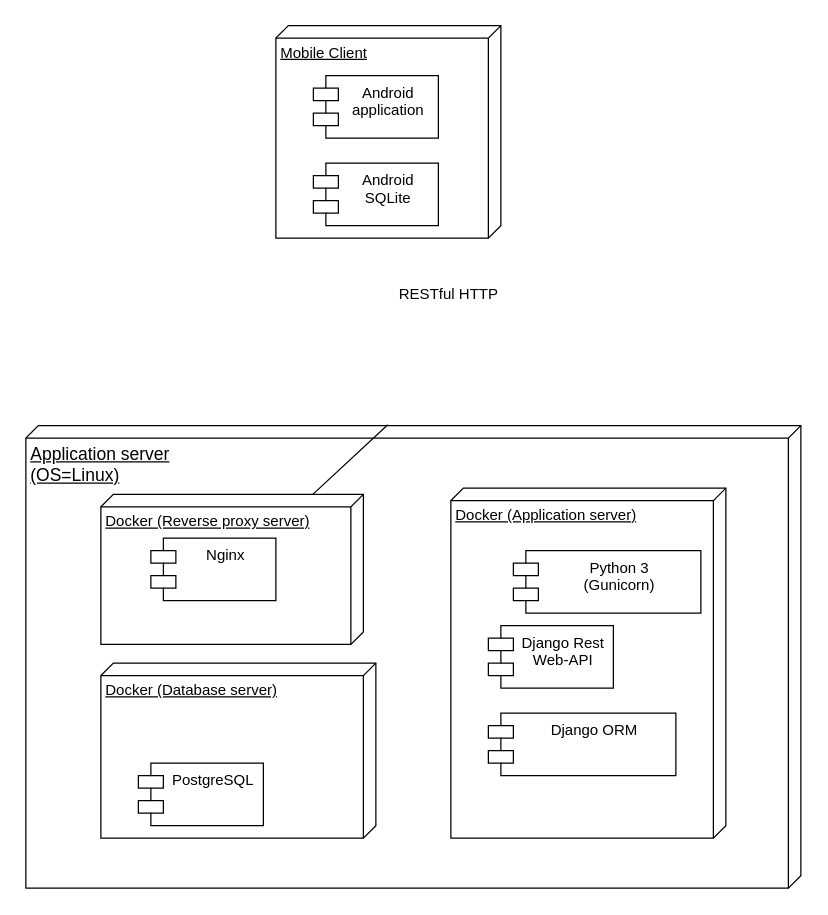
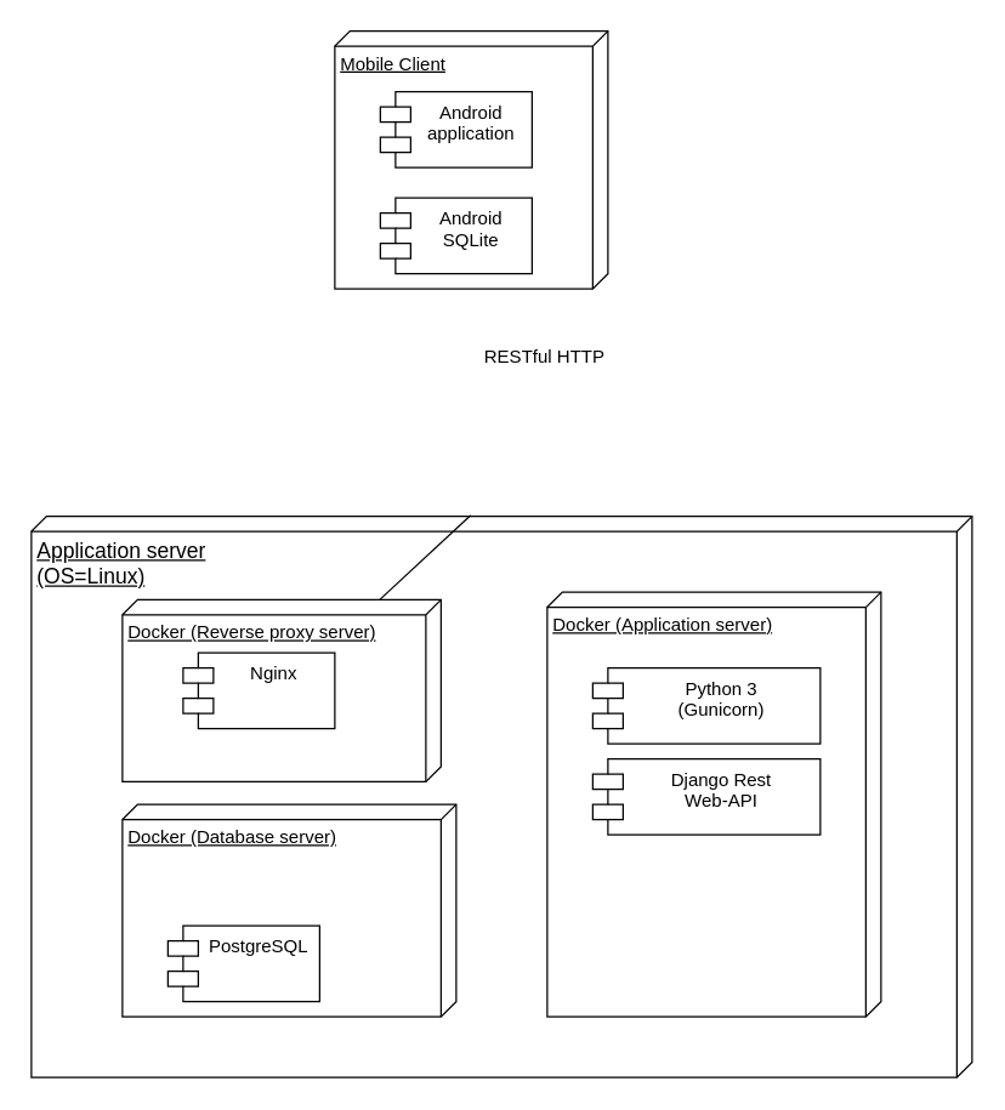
  <mxCell id="0" />
  <mxCell id="1" parent="0" />
  <mxCell id="2" value="Mobile Client" style="verticalAlign=top;align=left;spacingTop=8;spacingLeft=2;spacingRight=12;shape=cube;size=10;direction=south;fontStyle=4;html=1;whiteSpace=wrap;" parent="1" vertex="1"><mxGeometry x="220" y="20" width="180" height="170" as="geometry" /></mxCell>
  <mxCell id="3" value="&lt;div&gt;Android&lt;/div&gt;&lt;div&gt;application&lt;br&gt;&lt;/div&gt;" style="shape=module;align=left;spacingLeft=20;align=center;verticalAlign=top;whiteSpace=wrap;html=1;" parent="1" vertex="1"><mxGeometry x="250" y="60" width="100" height="50" as="geometry" /></mxCell>
  <mxCell id="4" value="&lt;div&gt;Application server&lt;/div&gt;&lt;div&gt;(OS=Linux)&lt;br&gt;&lt;/div&gt;" style="verticalAlign=top;align=left;spacingTop=8;spacingLeft=2;spacingRight=12;shape=cube;size=10;direction=south;fontStyle=4;html=1;whiteSpace=wrap;fontSize=14;" parent="1" vertex="1"><mxGeometry x="20" y="340" width="620" height="370" as="geometry" /></mxCell>
  <mxCell id="5" value="&lt;div&gt;Android&lt;/div&gt;&lt;div&gt;SQLite&lt;br&gt;&lt;/div&gt;" style="shape=module;align=left;spacingLeft=20;align=center;verticalAlign=top;whiteSpace=wrap;html=1;" parent="1" vertex="1"><mxGeometry x="250" y="130" width="100" height="50" as="geometry" /></mxCell>
  <mxCell id="6" value="Docker (Reverse proxy server)" style="verticalAlign=top;align=left;spacingTop=8;spacingLeft=2;spacingRight=12;shape=cube;size=10;direction=south;fontStyle=4;html=1;whiteSpace=wrap;" parent="1" vertex="1"><mxGeometry x="80" y="395" width="210" height="120" as="geometry" /></mxCell>
  <mxCell id="7" value="Nginx" style="shape=module;align=left;spacingLeft=20;align=center;verticalAlign=top;whiteSpace=wrap;html=1;" parent="1" vertex="1"><mxGeometry x="120" y="430" width="100" height="50" as="geometry" /></mxCell>
  <mxCell id="8" value="Docker (Application server)" style="verticalAlign=top;align=left;spacingTop=8;spacingLeft=2;spacingRight=12;shape=cube;size=10;direction=south;fontStyle=4;html=1;whiteSpace=wrap;" parent="1" vertex="1"><mxGeometry x="360" y="390" width="220" height="280" as="geometry" /></mxCell>
- <mxCell id="9" value="Django ORM" style="shape=module;align=left;spacingLeft=20;align=center;verticalAlign=top;whiteSpace=wrap;html=1;" parent="1" vertex="1"><mxGeometry x="390" y="570" width="150" height="50" as="geometry" /></mxCell>
- <mxCell id="10" value="&lt;div&gt;Django Rest&lt;/div&gt;&lt;div&gt;Web-API&lt;br&gt;&lt;/div&gt;" style="shape=module;align=left;spacingLeft=20;align=center;verticalAlign=top;whiteSpace=wrap;html=1;" parent="1" vertex="1"><mxGeometry x="390" y="500" width="100" height="50" as="geometry" /></mxCell>
+ <mxCell id="10" value="&lt;div&gt;Django Rest&lt;/div&gt;&lt;div&gt;Web-API&lt;br&gt;&lt;/div&gt;" style="shape=module;align=left;spacingLeft=20;align=center;verticalAlign=top;whiteSpace=wrap;html=1;" parent="1" vertex="1"><mxGeometry x="390" y="500" width="150" height="50" as="geometry" /></mxCell>
  <mxCell id="11" value="Docker (Database server)" style="verticalAlign=top;align=left;spacingTop=8;spacingLeft=2;spacingRight=12;shape=cube;size=10;direction=south;fontStyle=4;html=1;whiteSpace=wrap;" parent="1" vertex="1"><mxGeometry x="80" y="530" width="220" height="140" as="geometry" /></mxCell>
  <mxCell id="12" value="PostgreSQL" style="shape=module;align=left;spacingLeft=20;align=center;verticalAlign=top;whiteSpace=wrap;html=1;" parent="1" vertex="1"><mxGeometry x="110" y="610" width="100" height="50" as="geometry" /></mxCell>
  <mxCell id="13" value="" style="endArrow=none;html=1;rounded=0;exitX=-0.002;exitY=0.533;exitDx=0;exitDy=0;exitPerimeter=0;" parent="1" source="4" target="6" edge="1"><mxGeometry width="50" height="50" relative="1" as="geometry"><mxPoint x="400" y="290" as="sourcePoint" /><mxPoint x="450" y="240" as="targetPoint" /></mxGeometry></mxCell>
  <mxCell id="14" value="RESTful HTTP" style="text;html=1;align=center;verticalAlign=middle;resizable=0;points=[];autosize=1;strokeColor=none;fillColor=none;" parent="1" vertex="1"><mxGeometry x="308" y="220" width="100" height="30" as="geometry" /></mxCell>
- <mxCell id="15" value="&lt;div&gt;Python 3&lt;/div&gt;&lt;div&gt;(Gunicorn)&lt;br&gt;&lt;/div&gt;" style="shape=module;align=left;spacingLeft=20;align=center;verticalAlign=top;whiteSpace=wrap;html=1;" vertex="1" parent="1"><mxGeometry x="410" y="440" width="150" height="50" as="geometry" /></mxCell>
+ <mxCell id="15" value="&lt;div&gt;Python 3&lt;/div&gt;&lt;div&gt;(Gunicorn)&lt;br&gt;&lt;/div&gt;" style="shape=module;align=left;spacingLeft=20;align=center;verticalAlign=top;whiteSpace=wrap;html=1;" vertex="1" parent="1"><mxGeometry x="390" y="440" width="150" height="50" as="geometry" /></mxCell>
